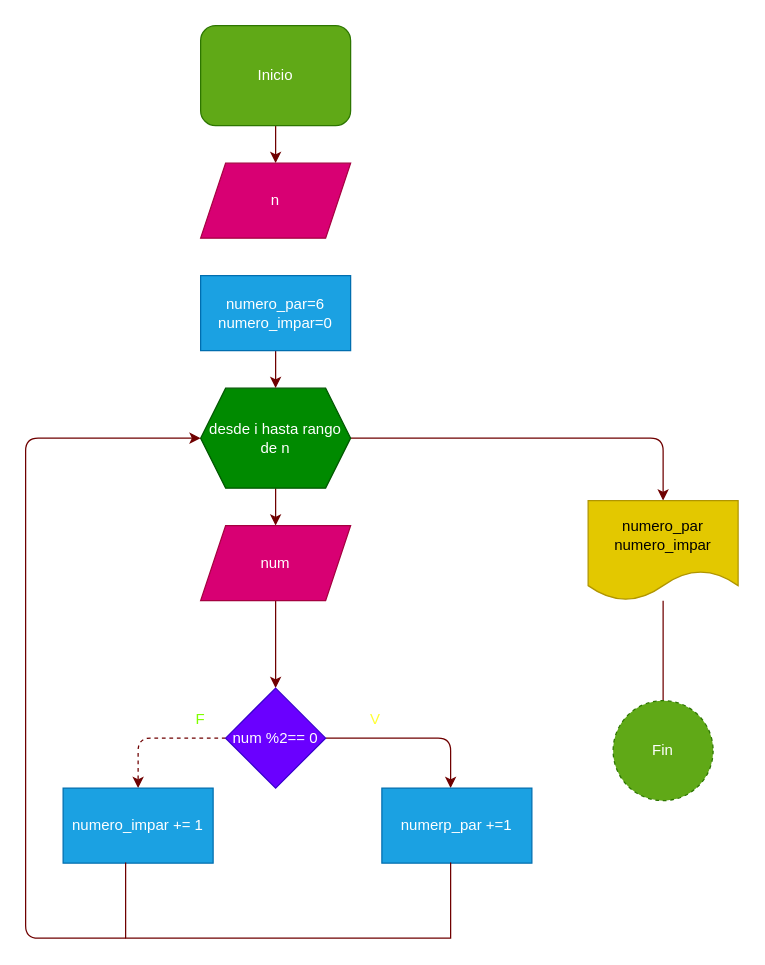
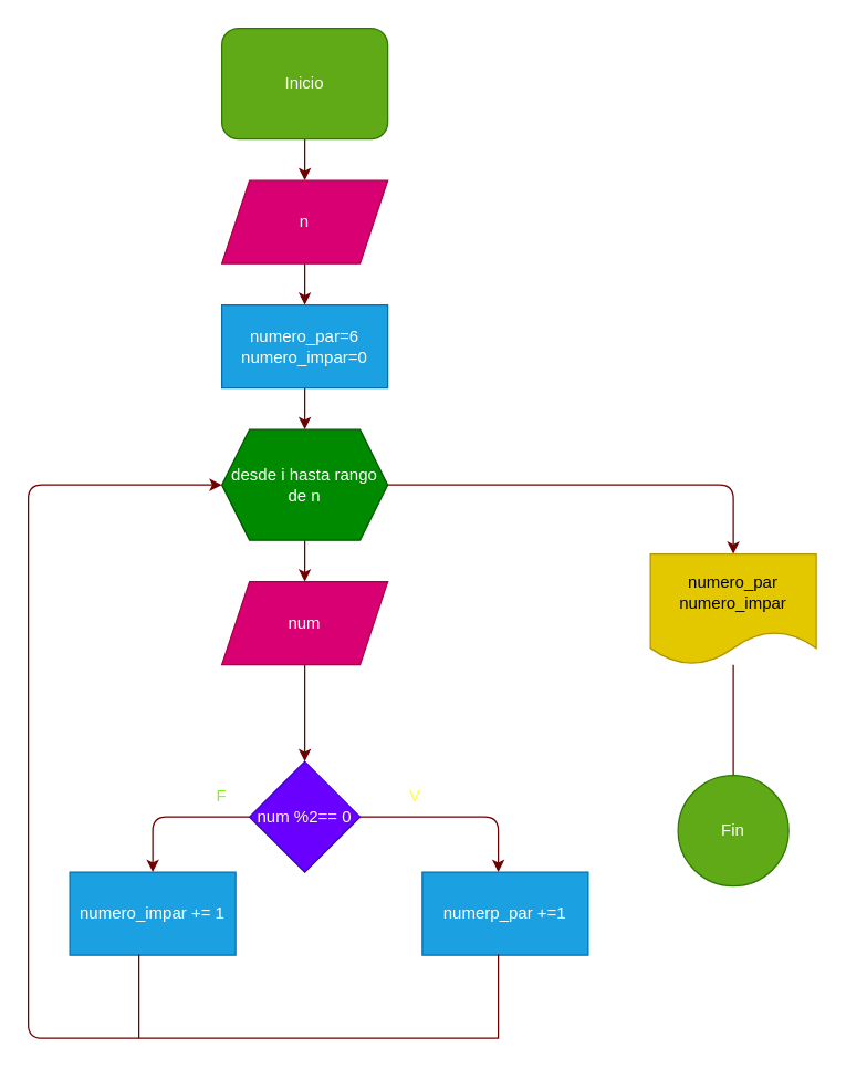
  <mxCell id="0" />
  <mxCell id="1" parent="0" />
  <mxCell id="2" style="edgeStyle=none;html=1;entryX=0.5;entryY=0;entryDx=0;entryDy=0;fillColor=#a20025;strokeColor=#6F0000;" edge="1" parent="1" source="3" target="5"><mxGeometry relative="1" as="geometry"><mxPoint x="220" y="240" as="targetPoint" /><Array as="points"><mxPoint x="220" y="130" /></Array></mxGeometry></mxCell>
  <mxCell id="3" value="Inicio" style="whiteSpace=wrap;html=1;fillColor=#60a917;fontColor=#ffffff;strokeColor=#2D7600;rounded=1;" vertex="1" parent="1"><mxGeometry x="160" y="20" width="120" height="80" as="geometry" /></mxCell>
+ <mxCell id="4" style="edgeStyle=none;html=1;fillColor=#a20025;strokeColor=#6F0000;" edge="1" parent="1" source="5" target="10"><mxGeometry relative="1" as="geometry" /></mxCell>
  <mxCell id="5" value="n" style="shape=parallelogram;perimeter=parallelogramPerimeter;whiteSpace=wrap;html=1;fixedSize=1;fillColor=#d80073;fontColor=#ffffff;strokeColor=#A50040;" vertex="1" parent="1"><mxGeometry x="160" y="130" width="120" height="60" as="geometry" /></mxCell>
  <mxCell id="6" style="edgeStyle=none;html=1;entryX=0.5;entryY=0;entryDx=0;entryDy=0;fillColor=#a20025;strokeColor=#6F0000;" edge="1" parent="1" source="8" target="12"><mxGeometry relative="1" as="geometry" /></mxCell>
  <mxCell id="7" style="edgeStyle=none;html=1;fillColor=#a20025;strokeColor=#6F0000;" edge="1" parent="1" source="8"><mxGeometry relative="1" as="geometry"><mxPoint x="530" y="400" as="targetPoint" /><Array as="points"><mxPoint x="530" y="350" /></Array></mxGeometry></mxCell>
  <mxCell id="8" value="desde i hasta rango de n" style="shape=hexagon;perimeter=hexagonPerimeter2;whiteSpace=wrap;html=1;fixedSize=1;fillColor=#008a00;fontColor=#ffffff;strokeColor=#005700;" vertex="1" parent="1"><mxGeometry x="160" y="310" width="120" height="80" as="geometry" /></mxCell>
  <mxCell id="9" style="edgeStyle=none;html=1;entryX=0.5;entryY=0;entryDx=0;entryDy=0;fillColor=#a20025;strokeColor=#6F0000;" edge="1" parent="1" source="10" target="8"><mxGeometry relative="1" as="geometry" /></mxCell>
  <mxCell id="10" value="numero_par=6&lt;br&gt;numero_impar=0" style="rounded=0;whiteSpace=wrap;html=1;fillColor=#1ba1e2;fontColor=#ffffff;strokeColor=#006EAF;" vertex="1" parent="1"><mxGeometry x="160" y="220" width="120" height="60" as="geometry" /></mxCell>
  <mxCell id="11" value="" style="edgeStyle=none;html=1;fillColor=#a20025;strokeColor=#6F0000;" edge="1" parent="1" source="12" target="15"><mxGeometry relative="1" as="geometry" /></mxCell>
  <mxCell id="12" value="num" style="shape=parallelogram;perimeter=parallelogramPerimeter;whiteSpace=wrap;html=1;fixedSize=1;fillColor=#d80073;fontColor=#ffffff;strokeColor=#A50040;" vertex="1" parent="1"><mxGeometry x="160" y="420" width="120" height="60" as="geometry" /></mxCell>
  <mxCell id="13" style="edgeStyle=none;html=1;fillColor=#a20025;strokeColor=#6F0000;" edge="1" parent="1" source="15"><mxGeometry relative="1" as="geometry"><mxPoint x="360" y="630" as="targetPoint" /><Array as="points"><mxPoint x="360" y="590" /></Array></mxGeometry></mxCell>
- <mxCell id="14" style="edgeStyle=none;html=1;fillColor=#a20025;strokeColor=#6F0000;dashed=1;" edge="1" parent="1" source="15" target="17"><mxGeometry relative="1" as="geometry"><mxPoint x="110" y="660" as="targetPoint" /><Array as="points"><mxPoint x="110" y="590" /></Array></mxGeometry></mxCell>
+ <mxCell id="14" style="edgeStyle=none;html=1;fillColor=#a20025;strokeColor=#6F0000;" edge="1" parent="1" source="15" target="17"><mxGeometry relative="1" as="geometry"><mxPoint x="110" y="660" as="targetPoint" /><Array as="points"><mxPoint x="110" y="590" /></Array></mxGeometry></mxCell>
  <mxCell id="15" value="num %2== 0" style="rhombus;whiteSpace=wrap;html=1;fillColor=#6a00ff;fontColor=#ffffff;strokeColor=#3700CC;" vertex="1" parent="1"><mxGeometry x="180" y="550" width="80" height="80" as="geometry" /></mxCell>
  <mxCell id="16" value="numerp_par +=1" style="rounded=0;whiteSpace=wrap;html=1;fillColor=#1ba1e2;fontColor=#ffffff;strokeColor=#006EAF;" vertex="1" parent="1"><mxGeometry x="305" y="630" width="120" height="60" as="geometry" /></mxCell>
  <mxCell id="17" value="numero_impar += 1" style="rounded=0;whiteSpace=wrap;html=1;fillColor=#1ba1e2;fontColor=#ffffff;strokeColor=#006EAF;" vertex="1" parent="1"><mxGeometry x="50" y="630" width="120" height="60" as="geometry" /></mxCell>
  <mxCell id="18" value="" style="shape=partialRectangle;whiteSpace=wrap;html=1;bottom=1;right=1;left=1;top=0;fillColor=none;routingCenterX=-0.5;fontColor=#ffffff;strokeColor=#6F0000;" vertex="1" parent="1"><mxGeometry x="100" y="690" width="260" height="60" as="geometry" /></mxCell>
  <mxCell id="19" value="" style="endArrow=classic;html=1;entryX=0;entryY=0.5;entryDx=0;entryDy=0;fillColor=#a20025;strokeColor=#6F0000;" edge="1" parent="1" target="8"><mxGeometry width="50" height="50" relative="1" as="geometry"><mxPoint x="100" y="750" as="sourcePoint" /><mxPoint x="220" y="400" as="targetPoint" /><Array as="points"><mxPoint x="20" y="750" /><mxPoint x="20" y="350" /></Array></mxGeometry></mxCell>
  <mxCell id="20" value="" style="edgeStyle=none;html=1;fillColor=#a20025;strokeColor=#6F0000;endArrow=none;" edge="1" parent="1" source="21" target="22"><mxGeometry relative="1" as="geometry" /></mxCell>
  <mxCell id="21" value="numero_par&lt;br&gt;numero_impar" style="shape=document;whiteSpace=wrap;html=1;boundedLbl=1;fillColor=#e3c800;fontColor=#000000;strokeColor=#B09500;" vertex="1" parent="1"><mxGeometry x="470" y="400" width="120" height="80" as="geometry" /></mxCell>
- <mxCell id="22" value="Fin" style="ellipse;whiteSpace=wrap;html=1;fillColor=#60a917;fontColor=#ffffff;strokeColor=#2D7600;dashed=1;" vertex="1" parent="1"><mxGeometry x="490" y="560" width="80" height="80" as="geometry" /></mxCell>
+ <mxCell id="22" value="Fin" style="ellipse;whiteSpace=wrap;html=1;fillColor=#60a917;fontColor=#ffffff;strokeColor=#2D7600;" vertex="1" parent="1"><mxGeometry x="490" y="560" width="80" height="80" as="geometry" /></mxCell>
  <mxCell id="23" value="&lt;font color=&quot;#80ff00&quot;&gt;F&lt;/font&gt;" style="text;html=1;strokeColor=none;fillColor=none;align=center;verticalAlign=middle;whiteSpace=wrap;rounded=0;" vertex="1" parent="1"><mxGeometry x="130" y="560" width="60" height="30" as="geometry" /></mxCell>
  <mxCell id="24" value="&lt;font color=&quot;#ffff33&quot;&gt;V&lt;/font&gt;" style="text;html=1;strokeColor=none;fillColor=none;align=center;verticalAlign=middle;whiteSpace=wrap;rounded=0;" vertex="1" parent="1"><mxGeometry x="270" y="560" width="60" height="30" as="geometry" /></mxCell>
